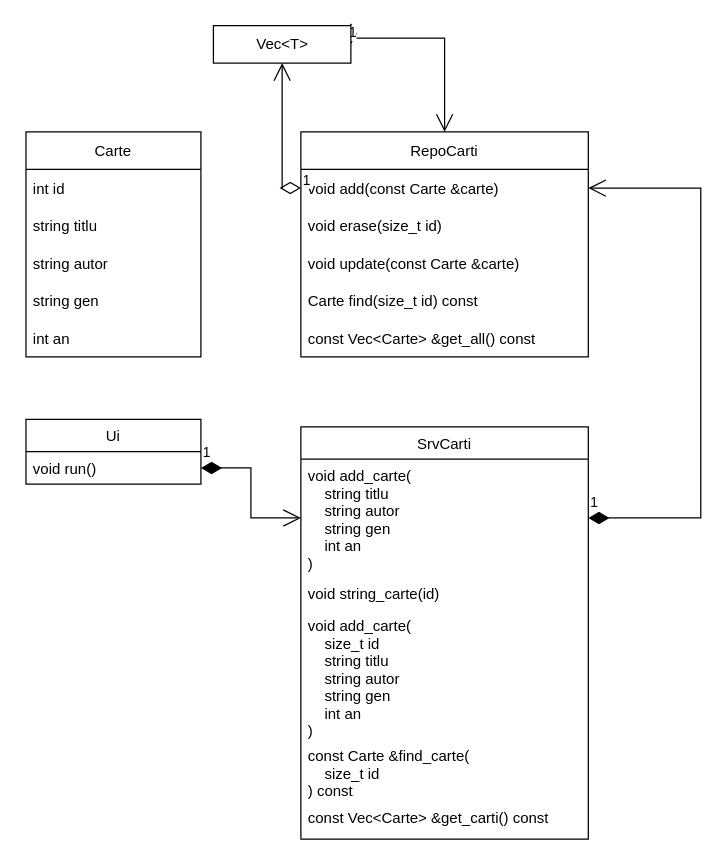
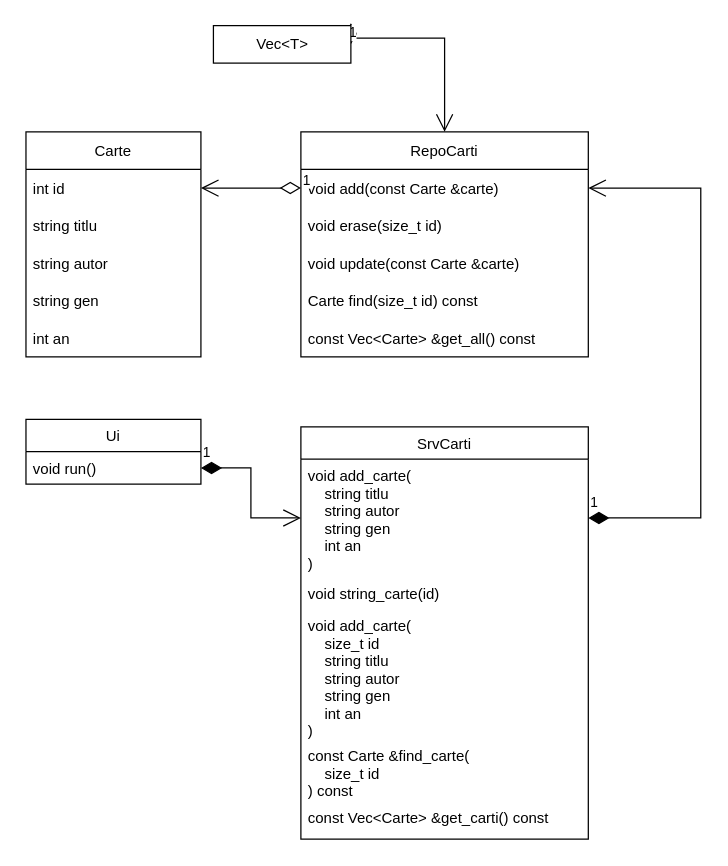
  <mxCell id="0" />
  <mxCell id="1" parent="0" />
  <mxCell id="2" value="Carte" style="swimlane;fontStyle=0;childLayout=stackLayout;horizontal=1;startSize=30;horizontalStack=0;resizeParent=1;resizeParentMax=0;resizeLast=0;collapsible=1;marginBottom=0;" parent="1" vertex="1"><mxGeometry x="20" y="105" width="140" height="180" as="geometry"><mxRectangle x="140" y="210" width="70" height="30" as="alternateBounds" /></mxGeometry></mxCell>
  <mxCell id="3" value="int id" style="text;strokeColor=none;fillColor=none;align=left;verticalAlign=middle;spacingLeft=4;spacingRight=4;overflow=hidden;points=[[0,0.5],[1,0.5]];portConstraint=eastwest;rotatable=0;" parent="2" vertex="1"><mxGeometry y="30" width="140" height="30" as="geometry" /></mxCell>
  <mxCell id="4" value="string titlu" style="text;strokeColor=none;fillColor=none;align=left;verticalAlign=middle;spacingLeft=4;spacingRight=4;overflow=hidden;points=[[0,0.5],[1,0.5]];portConstraint=eastwest;rotatable=0;" parent="2" vertex="1"><mxGeometry y="60" width="140" height="30" as="geometry" /></mxCell>
  <mxCell id="5" value="string autor" style="text;strokeColor=none;fillColor=none;align=left;verticalAlign=middle;spacingLeft=4;spacingRight=4;overflow=hidden;points=[[0,0.5],[1,0.5]];portConstraint=eastwest;rotatable=0;" parent="2" vertex="1"><mxGeometry y="90" width="140" height="30" as="geometry" /></mxCell>
  <mxCell id="6" value="string gen" style="text;strokeColor=none;fillColor=none;align=left;verticalAlign=middle;spacingLeft=4;spacingRight=4;overflow=hidden;points=[[0,0.5],[1,0.5]];portConstraint=eastwest;rotatable=0;" parent="2" vertex="1"><mxGeometry y="120" width="140" height="30" as="geometry" /></mxCell>
  <mxCell id="7" value="int an" style="text;strokeColor=none;fillColor=none;align=left;verticalAlign=middle;spacingLeft=4;spacingRight=4;overflow=hidden;points=[[0,0.5],[1,0.5]];portConstraint=eastwest;rotatable=0;" parent="2" vertex="1"><mxGeometry y="150" width="140" height="30" as="geometry" /></mxCell>
  <mxCell id="8" value="RepoCarti" style="swimlane;fontStyle=0;childLayout=stackLayout;horizontal=1;startSize=30;horizontalStack=0;resizeParent=1;resizeParentMax=0;resizeLast=0;collapsible=1;marginBottom=0;" parent="1" vertex="1"><mxGeometry x="240" y="105" width="230" height="180" as="geometry" /></mxCell>
  <mxCell id="9" value="void add(const Carte &amp;carte)" style="text;strokeColor=none;fillColor=none;align=left;verticalAlign=middle;spacingLeft=4;spacingRight=4;overflow=hidden;points=[[0,0.5],[1,0.5]];portConstraint=eastwest;rotatable=0;" parent="8" vertex="1"><mxGeometry y="30" width="230" height="30" as="geometry" /></mxCell>
  <mxCell id="10" value="void erase(size_t id)" style="text;strokeColor=none;fillColor=none;align=left;verticalAlign=middle;spacingLeft=4;spacingRight=4;overflow=hidden;points=[[0,0.5],[1,0.5]];portConstraint=eastwest;rotatable=0;" parent="8" vertex="1"><mxGeometry y="60" width="230" height="30" as="geometry" /></mxCell>
  <mxCell id="11" value="void update(const Carte &amp;carte)" style="text;strokeColor=none;fillColor=none;align=left;verticalAlign=middle;spacingLeft=4;spacingRight=4;overflow=hidden;points=[[0,0.5],[1,0.5]];portConstraint=eastwest;rotatable=0;" parent="8" vertex="1"><mxGeometry y="90" width="230" height="30" as="geometry" /></mxCell>
  <mxCell id="12" value="Carte find(size_t id) const" style="text;strokeColor=none;fillColor=none;align=left;verticalAlign=middle;spacingLeft=4;spacingRight=4;overflow=hidden;points=[[0,0.5],[1,0.5]];portConstraint=eastwest;rotatable=0;" parent="8" vertex="1"><mxGeometry y="120" width="230" height="30" as="geometry" /></mxCell>
  <mxCell id="13" value="const Vec&lt;Carte&gt; &amp;get_all() const" style="text;strokeColor=none;fillColor=none;align=left;verticalAlign=middle;spacingLeft=4;spacingRight=4;overflow=hidden;points=[[0,0.5],[1,0.5]];portConstraint=eastwest;rotatable=0;" parent="8" vertex="1"><mxGeometry y="150" width="230" height="30" as="geometry" /></mxCell>
- <mxCell id="14" value="1" style="endArrow=open;html=1;endSize=12;startArrow=diamondThin;startSize=14;startFill=0;edgeStyle=orthogonalEdgeStyle;align=left;verticalAlign=bottom;rounded=0;exitX=0;exitY=0.5;exitDx=0;exitDy=0;" parent="1" source="9" target="24" edge="1"><mxGeometry x="-1" y="3" relative="1" as="geometry"><mxPoint x="330" y="55" as="sourcePoint" /><mxPoint x="180" y="190" as="targetPoint" /></mxGeometry></mxCell>
+ <mxCell id="14" value="1" style="endArrow=open;html=1;endSize=12;startArrow=diamondThin;startSize=14;startFill=0;edgeStyle=orthogonalEdgeStyle;align=left;verticalAlign=bottom;rounded=0;entryX=1;entryY=0.5;entryDx=0;entryDy=0;exitX=0;exitY=0.5;exitDx=0;exitDy=0;" parent="1" source="9" target="3" edge="1"><mxGeometry x="-1" y="3" relative="1" as="geometry"><mxPoint x="330" y="55" as="sourcePoint" /><mxPoint x="180" y="190" as="targetPoint" /></mxGeometry></mxCell>
  <mxCell id="15" value="SrvCarti" style="swimlane;fontStyle=0;childLayout=stackLayout;horizontal=1;startSize=26;fillColor=none;horizontalStack=0;resizeParent=1;resizeParentMax=0;resizeLast=0;collapsible=1;marginBottom=0;" parent="1" vertex="1"><mxGeometry x="240" y="341" width="230" height="330" as="geometry" /></mxCell>
  <mxCell id="16" value="void add_carte(&#10;    string titlu&#10;    string autor&#10;    string gen&#10;    int an&#10;)&#10;" style="text;strokeColor=none;fillColor=none;align=left;verticalAlign=top;spacingLeft=4;spacingRight=4;overflow=hidden;rotatable=0;points=[[0,0.5],[1,0.5]];portConstraint=eastwest;" parent="15" vertex="1"><mxGeometry y="26" width="230" height="94" as="geometry" /></mxCell>
  <mxCell id="17" value="void string_carte(id)" style="text;strokeColor=none;fillColor=none;align=left;verticalAlign=top;spacingLeft=4;spacingRight=4;overflow=hidden;rotatable=0;points=[[0,0.5],[1,0.5]];portConstraint=eastwest;" parent="15" vertex="1"><mxGeometry y="120" width="230" height="26" as="geometry" /></mxCell>
  <mxCell id="18" value="void add_carte(&#10;    size_t id&#10;    string titlu&#10;    string autor&#10;    string gen&#10;    int an&#10;)&#10;&#10;&#10;" style="text;strokeColor=none;fillColor=none;align=left;verticalAlign=top;spacingLeft=4;spacingRight=4;overflow=hidden;rotatable=0;points=[[0,0.5],[1,0.5]];portConstraint=eastwest;" parent="15" vertex="1"><mxGeometry y="146" width="230" height="104" as="geometry" /></mxCell>
  <mxCell id="19" value="const Carte &amp;find_carte(&#10;    size_t id&#10;) const&#10;" style="text;strokeColor=none;fillColor=none;align=left;verticalAlign=top;spacingLeft=4;spacingRight=4;overflow=hidden;rotatable=0;points=[[0,0.5],[1,0.5]];portConstraint=eastwest;" parent="15" vertex="1"><mxGeometry y="250" width="230" height="50" as="geometry" /></mxCell>
  <mxCell id="20" value="const Vec&lt;Carte&gt; &amp;get_carti() const&#10;" style="text;strokeColor=none;fillColor=none;align=left;verticalAlign=top;spacingLeft=4;spacingRight=4;overflow=hidden;rotatable=0;points=[[0,0.5],[1,0.5]];portConstraint=eastwest;" parent="15" vertex="1"><mxGeometry y="300" width="230" height="30" as="geometry" /></mxCell>
  <mxCell id="21" value="1" style="endArrow=open;html=1;endSize=12;startArrow=diamondThin;startSize=14;startFill=1;edgeStyle=orthogonalEdgeStyle;align=left;verticalAlign=bottom;rounded=0;entryX=1;entryY=0.5;entryDx=0;entryDy=0;exitX=1;exitY=0.5;exitDx=0;exitDy=0;" parent="1" source="16" target="9" edge="1"><mxGeometry x="-1" y="3" relative="1" as="geometry"><mxPoint x="560" y="495" as="sourcePoint" /><mxPoint x="550" y="405" as="targetPoint" /><Array as="points"><mxPoint x="560" y="414" /><mxPoint x="560" y="150" /></Array></mxGeometry></mxCell>
  <mxCell id="22" value="&amp;nbsp;" style="text;whiteSpace=wrap;html=1;" parent="1" vertex="1"><mxGeometry x="300" y="465" width="30" height="30" as="geometry" /></mxCell>
  <mxCell id="23" value="1" style="endArrow=open;html=1;endSize=12;startArrow=diamondThin;startSize=14;startFill=1;edgeStyle=orthogonalEdgeStyle;align=left;verticalAlign=bottom;rounded=0;exitX=1;exitY=0.5;exitDx=0;exitDy=0;entryX=0.5;entryY=0;entryDx=0;entryDy=0;" parent="1" source="24" target="8" edge="1"><mxGeometry x="-1" y="3" relative="1" as="geometry"><mxPoint x="270" y="36" as="sourcePoint" /><mxPoint x="420" y="75" as="targetPoint" /><Array as="points"><mxPoint x="355" y="30" /></Array></mxGeometry></mxCell>
  <mxCell id="24" value="Vec&amp;lt;T&amp;gt;" style="html=1;" parent="1" vertex="1"><mxGeometry x="170" y="20" width="110" height="30" as="geometry" /></mxCell>
  <mxCell id="25" value="1" style="endArrow=open;html=1;endSize=12;startArrow=diamondThin;startSize=14;startFill=1;edgeStyle=orthogonalEdgeStyle;align=left;verticalAlign=bottom;rounded=0;exitX=1;exitY=0.5;exitDx=0;exitDy=0;entryX=0;entryY=0.5;entryDx=0;entryDy=0;" edge="1" parent="1" source="27" target="16"><mxGeometry x="-1" y="3" relative="1" as="geometry"><mxPoint x="170" y="369.5" as="sourcePoint" /><mxPoint x="330" y="365" as="targetPoint" /></mxGeometry></mxCell>
  <mxCell id="26" value="Ui" style="swimlane;fontStyle=0;childLayout=stackLayout;horizontal=1;startSize=26;fillColor=none;horizontalStack=0;resizeParent=1;resizeParentMax=0;resizeLast=0;collapsible=1;marginBottom=0;" vertex="1" parent="1"><mxGeometry x="20" y="335" width="140" height="52" as="geometry" /></mxCell>
  <mxCell id="27" value="void run()" style="text;strokeColor=none;fillColor=none;align=left;verticalAlign=top;spacingLeft=4;spacingRight=4;overflow=hidden;rotatable=0;points=[[0,0.5],[1,0.5]];portConstraint=eastwest;" vertex="1" parent="26"><mxGeometry y="26" width="140" height="26" as="geometry" /></mxCell>
